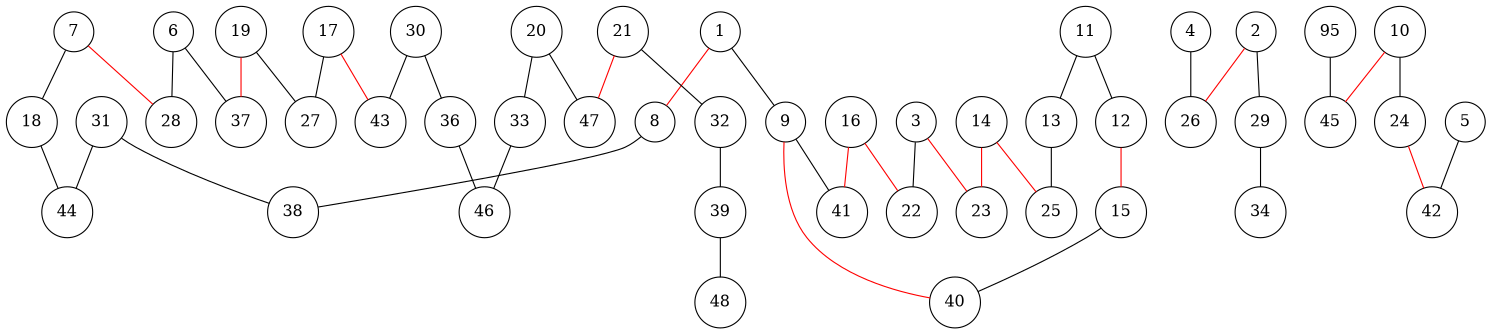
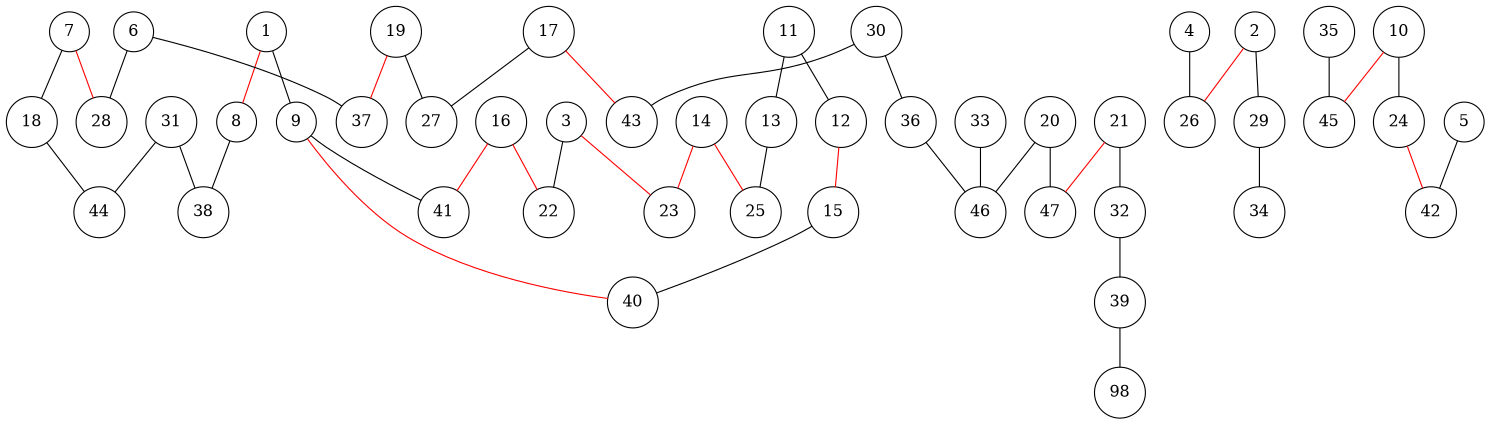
  graph {
    node [fillcolor=white shape=circle]
    edge [color=black]
    1
    8
    9
    38
    40
    41
    2
    26
    29
    34
    3
    22
    23
    4
-   35 [label=95]
+   35
    45
    5
    42
    6
    28
    37
    7
    18
    44
    10
    24
    11
    12
    13
    15
    25
    14
    16
    17
    27
    43
    19
    20
    33
    47
    46
    21
    32
    39
    30
    36
    31
-   48
+   48 [label=98]
    1 -- 8 [color=red]
    1 -- 9
    8 -- 38
    9 -- 40 [color=red]
    9 -- 41
    2 -- 26 [color=red]
    2 -- 29
    29 -- 34
    3 -- 22
    3 -- 23 [color=red]
    4 -- 26
    35 -- 45
    5 -- 42
    6 -- 28
    6 -- 37
    7 -- 28 [color=red]
    7 -- 18
    18 -- 44
    10 -- 45 [color=red]
    10 -- 24
    24 -- 42 [color=red]
    11 -- 12
    11 -- 13
    12 -- 15 [color=red]
    13 -- 25
    15 -- 40
    14 -- 23 [color=red]
    14 -- 25 [color=red]
    16 -- 41 [color=red]
    16 -- 22 [color=red]
    17 -- 27
    17 -- 43 [color=red]
    19 -- 37 [color=red]
    19 -- 27
-   20 -- 33
+   20 -- 46
    20 -- 47
    33 -- 46
    21 -- 47 [color=red]
    21 -- 32
    32 -- 39
    39 -- 48
    30 -- 43
    30 -- 36
    36 -- 46
    31 -- 38
    31 -- 44
  }
